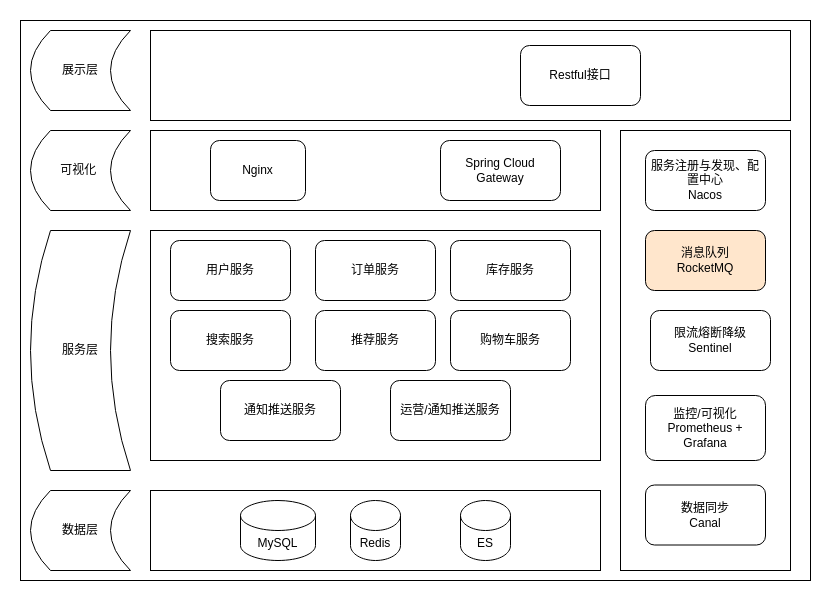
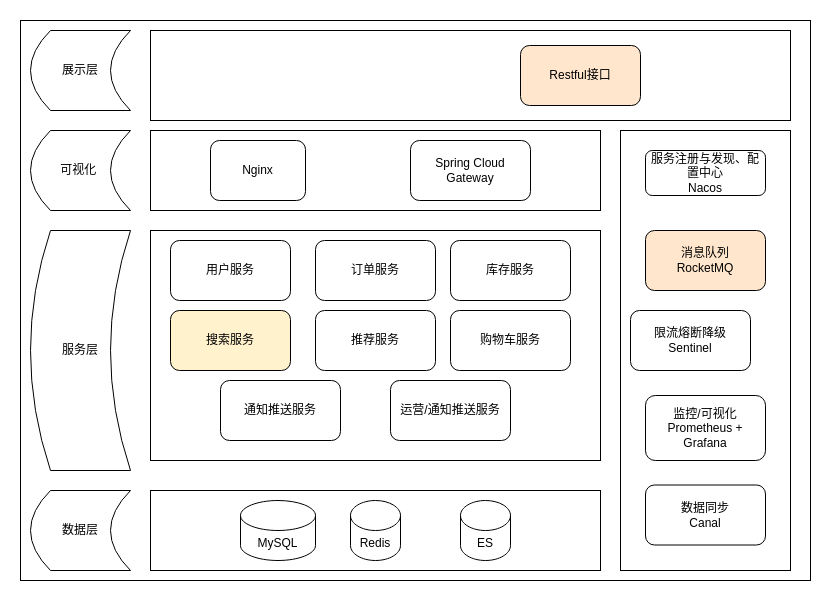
  <mxCell id="0" />
  <mxCell id="1" parent="0" />
  <mxCell id="2" value="" style="rounded=0;whiteSpace=wrap;html=1;" vertex="1" parent="1"><mxGeometry x="20" y="20" width="790" height="560" as="geometry" /></mxCell>
  <mxCell id="3" value="展示层" style="shape=dataStorage;whiteSpace=wrap;html=1;fixedSize=1;" vertex="1" parent="1"><mxGeometry x="30" y="30" width="100" height="80" as="geometry" /></mxCell>
  <mxCell id="4" value="" style="rounded=0;whiteSpace=wrap;html=1;" vertex="1" parent="1"><mxGeometry x="150" y="30" width="640" height="90" as="geometry" /></mxCell>
- <mxCell id="5" value="Restful接口" style="rounded=1;whiteSpace=wrap;html=1;" vertex="1" parent="1"><mxGeometry x="520" y="45" width="120" height="60" as="geometry" /></mxCell>
+ <mxCell id="5" value="Restful接口" style="rounded=1;whiteSpace=wrap;html=1;fillColor=#ffe6cc;" vertex="1" parent="1"><mxGeometry x="520" y="45" width="120" height="60" as="geometry" /></mxCell>
  <mxCell id="6" value="可视化&amp;nbsp;" style="shape=dataStorage;whiteSpace=wrap;html=1;fixedSize=1;" vertex="1" parent="1"><mxGeometry x="30" y="130" width="100" height="80" as="geometry" /></mxCell>
  <mxCell id="7" value="" style="rounded=0;whiteSpace=wrap;html=1;" vertex="1" parent="1"><mxGeometry x="150" y="130" width="450" height="80" as="geometry" /></mxCell>
- <mxCell id="8" value="Spring Cloud Gateway" style="rounded=1;whiteSpace=wrap;html=1;" vertex="1" parent="1"><mxGeometry x="440" y="140" width="120" height="60" as="geometry" /></mxCell>
+ <mxCell id="8" value="Spring Cloud Gateway" style="rounded=1;whiteSpace=wrap;html=1;" vertex="1" parent="1"><mxGeometry x="410" y="140" width="120" height="60" as="geometry" /></mxCell>
  <mxCell id="9" value="Nginx" style="rounded=1;whiteSpace=wrap;html=1;" vertex="1" parent="1"><mxGeometry x="210" y="140" width="95" height="60" as="geometry" /></mxCell>
  <mxCell id="10" value="服务层" style="shape=dataStorage;whiteSpace=wrap;html=1;fixedSize=1;" vertex="1" parent="1"><mxGeometry x="30" y="230" width="100" height="240" as="geometry" /></mxCell>
  <mxCell id="11" value="" style="rounded=0;whiteSpace=wrap;html=1;" vertex="1" parent="1"><mxGeometry x="150" y="230" width="450" height="230" as="geometry" /></mxCell>
  <mxCell id="12" value="数据层" style="shape=dataStorage;whiteSpace=wrap;html=1;fixedSize=1;" vertex="1" parent="1"><mxGeometry x="30" y="490" width="100" height="80" as="geometry" /></mxCell>
  <mxCell id="13" value="用户服务" style="rounded=1;whiteSpace=wrap;html=1;" vertex="1" parent="1"><mxGeometry x="170" y="240" width="120" height="60" as="geometry" /></mxCell>
  <mxCell id="14" value="订单服务" style="rounded=1;whiteSpace=wrap;html=1;" vertex="1" parent="1"><mxGeometry x="315" y="240" width="120" height="60" as="geometry" /></mxCell>
  <mxCell id="15" value="库存服务" style="rounded=1;whiteSpace=wrap;html=1;" vertex="1" parent="1"><mxGeometry x="450" y="240" width="120" height="60" as="geometry" /></mxCell>
- <mxCell id="16" value="搜索服务" style="rounded=1;whiteSpace=wrap;html=1;" vertex="1" parent="1"><mxGeometry x="170" y="310" width="120" height="60" as="geometry" /></mxCell>
+ <mxCell id="16" value="搜索服务" style="rounded=1;whiteSpace=wrap;html=1;fillColor=#fff2cc;" vertex="1" parent="1"><mxGeometry x="170" y="310" width="120" height="60" as="geometry" /></mxCell>
  <mxCell id="17" value="推荐服务" style="rounded=1;whiteSpace=wrap;html=1;" vertex="1" parent="1"><mxGeometry x="315" y="310" width="120" height="60" as="geometry" /></mxCell>
  <mxCell id="18" value="购物车服务" style="rounded=1;whiteSpace=wrap;html=1;" vertex="1" parent="1"><mxGeometry x="450" y="310" width="120" height="60" as="geometry" /></mxCell>
  <mxCell id="19" value="" style="rounded=0;whiteSpace=wrap;html=1;" vertex="1" parent="1"><mxGeometry x="620" y="130" width="170" height="440" as="geometry" /></mxCell>
- <mxCell id="20" value="服务注册与发现、配置中心&lt;div&gt;Nacos&lt;/div&gt;" style="rounded=1;whiteSpace=wrap;html=1;" vertex="1" parent="1"><mxGeometry x="645" y="150" width="120" height="60" as="geometry" /></mxCell>
+ <mxCell id="20" value="服务注册与发现、配置中心&lt;div&gt;Nacos&lt;/div&gt;" style="rounded=1;whiteSpace=wrap;html=1;" vertex="1" parent="1"><mxGeometry x="645" y="150" width="120" height="45" as="geometry" /></mxCell>
  <mxCell id="21" value="消息队列&lt;div&gt;RocketMQ&lt;/div&gt;" style="rounded=1;whiteSpace=wrap;html=1;fillColor=#ffe6cc;" vertex="1" parent="1"><mxGeometry x="645" y="230" width="120" height="60" as="geometry" /></mxCell>
  <mxCell id="22" value="通知推送服务" style="rounded=1;whiteSpace=wrap;html=1;" vertex="1" parent="1"><mxGeometry x="220" y="380" width="120" height="60" as="geometry" /></mxCell>
  <mxCell id="23" value="" style="rounded=0;whiteSpace=wrap;html=1;" vertex="1" parent="1"><mxGeometry x="150" y="490" width="450" height="80" as="geometry" /></mxCell>
  <mxCell id="24" value="MySQL" style="shape=cylinder3;whiteSpace=wrap;html=1;boundedLbl=1;backgroundOutline=1;size=15;" vertex="1" parent="1"><mxGeometry x="240" y="500" width="75" height="60" as="geometry" /></mxCell>
  <mxCell id="25" value="Redis" style="shape=cylinder3;whiteSpace=wrap;html=1;boundedLbl=1;backgroundOutline=1;size=15;" vertex="1" parent="1"><mxGeometry x="350" y="500" width="50" height="60" as="geometry" /></mxCell>
  <mxCell id="26" value="ES" style="shape=cylinder3;whiteSpace=wrap;html=1;boundedLbl=1;backgroundOutline=1;size=15;" vertex="1" parent="1"><mxGeometry x="460" y="500" width="50" height="60" as="geometry" /></mxCell>
- <mxCell id="27" value="限流熔断降级&lt;div&gt;Sentinel&lt;/div&gt;" style="rounded=1;whiteSpace=wrap;html=1;" vertex="1" parent="1"><mxGeometry x="650" y="310" width="120" height="60" as="geometry" /></mxCell>
+ <mxCell id="27" value="限流熔断降级&lt;div&gt;Sentinel&lt;/div&gt;" style="rounded=1;whiteSpace=wrap;html=1;" vertex="1" parent="1"><mxGeometry x="630" y="310" width="120" height="60" as="geometry" /></mxCell>
  <mxCell id="28" value="运营/通知推送服务" style="rounded=1;whiteSpace=wrap;html=1;" vertex="1" parent="1"><mxGeometry x="390" y="380" width="120" height="60" as="geometry" /></mxCell>
  <mxCell id="29" value="&lt;div&gt;监控/可视化&lt;/div&gt;Prometheus + Grafana" style="rounded=1;whiteSpace=wrap;html=1;" vertex="1" parent="1"><mxGeometry x="645" y="395" width="120" height="65" as="geometry" /></mxCell>
  <mxCell id="30" value="数据同步&lt;div&gt;Canal&lt;/div&gt;" style="rounded=1;whiteSpace=wrap;html=1;" vertex="1" parent="1"><mxGeometry x="645" y="484.5" width="120" height="60" as="geometry" /></mxCell>
